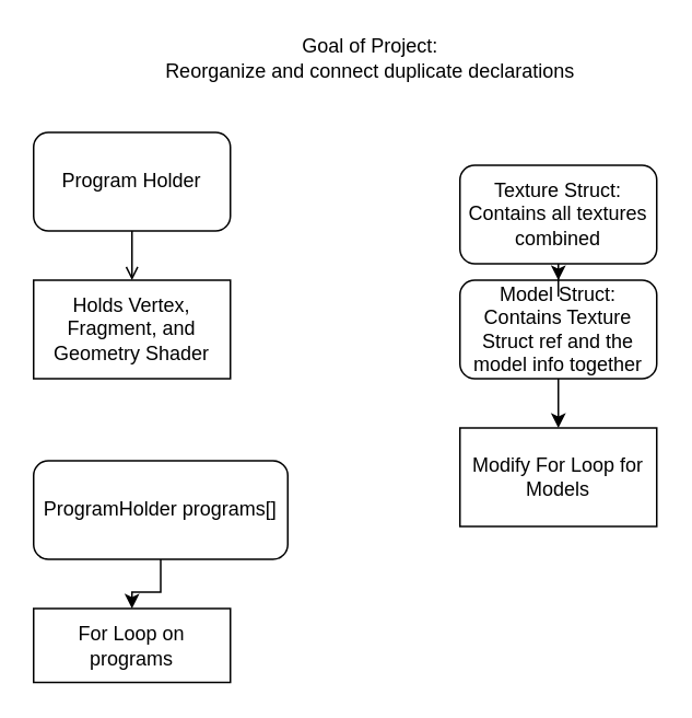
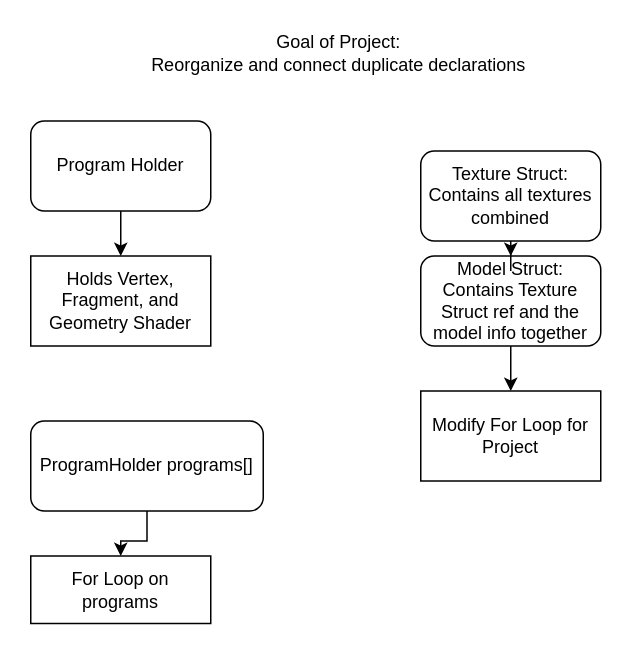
  <mxCell id="0" />
  <mxCell id="1" parent="0" />
- <mxCell id="2" style="edgeStyle=orthogonalEdgeStyle;rounded=0;orthogonalLoop=1;jettySize=auto;html=1;entryX=0.5;entryY=0;entryDx=0;entryDy=0;endArrow=open;" parent="1" source="3" target="4" edge="1"><mxGeometry relative="1" as="geometry" /></mxCell>
+ <mxCell id="2" style="edgeStyle=orthogonalEdgeStyle;rounded=0;orthogonalLoop=1;jettySize=auto;html=1;entryX=0.5;entryY=0;entryDx=0;entryDy=0;" parent="1" source="3" target="4" edge="1"><mxGeometry relative="1" as="geometry" /></mxCell>
  <mxCell id="3" value="Program Holder" style="rounded=1;whiteSpace=wrap;html=1;" parent="1" vertex="1"><mxGeometry x="20" y="80" width="120" height="60" as="geometry" /></mxCell>
  <mxCell id="4" value="Holds Vertex, Fragment, and Geometry Shader" style="rounded=0;whiteSpace=wrap;html=1;" parent="1" vertex="1"><mxGeometry x="20" y="170" width="120" height="60" as="geometry" /></mxCell>
  <mxCell id="5" style="edgeStyle=orthogonalEdgeStyle;rounded=0;orthogonalLoop=1;jettySize=auto;html=1;" parent="1" source="6" target="7" edge="1"><mxGeometry relative="1" as="geometry" /></mxCell>
  <mxCell id="6" value="ProgramHolder programs[]" style="rounded=1;whiteSpace=wrap;html=1;" parent="1" vertex="1"><mxGeometry x="20" y="280" width="155" height="60" as="geometry" /></mxCell>
  <mxCell id="7" value="For Loop on programs" style="rounded=0;whiteSpace=wrap;html=1;" parent="1" vertex="1"><mxGeometry x="20" y="370" width="120" height="45" as="geometry" /></mxCell>
  <mxCell id="8" style="edgeStyle=orthogonalEdgeStyle;rounded=0;orthogonalLoop=1;jettySize=auto;html=1;" edge="1" parent="1" source="9" target="13"><mxGeometry relative="1" as="geometry" /></mxCell>
  <mxCell id="9" value="Model Struct: Contains Texture Struct ref and the model info together" style="rounded=1;whiteSpace=wrap;html=1;" vertex="1" parent="1"><mxGeometry x="280" y="170" width="120" height="60" as="geometry" /></mxCell>
  <mxCell id="10" style="edgeStyle=orthogonalEdgeStyle;rounded=0;orthogonalLoop=1;jettySize=auto;html=1;exitX=0.5;exitY=1;exitDx=0;exitDy=0;" edge="1" parent="1" source="11" target="9"><mxGeometry relative="1" as="geometry" /></mxCell>
  <mxCell id="11" value="&lt;span&gt;Texture Struct: Contains all textures combined&lt;/span&gt;" style="rounded=1;whiteSpace=wrap;html=1;" vertex="1" parent="1"><mxGeometry x="280" y="100" width="120" height="60" as="geometry" /></mxCell>
  <mxCell id="12" value="Goal of Project:&lt;br&gt;Reorganize and connect duplicate declarations" style="text;html=1;align=center;verticalAlign=middle;resizable=0;points=[];autosize=1;" vertex="1" parent="1"><mxGeometry x="90" y="20" width="270" height="30" as="geometry" /></mxCell>
- <mxCell id="13" value="Modify For Loop for Models" style="rounded=0;whiteSpace=wrap;html=1;" vertex="1" parent="1"><mxGeometry x="280" y="260" width="120" height="60" as="geometry" /></mxCell>
+ <mxCell id="13" value="Modify For Loop for Project" style="rounded=0;whiteSpace=wrap;html=1;" vertex="1" parent="1"><mxGeometry x="280" y="260" width="120" height="60" as="geometry" /></mxCell>
